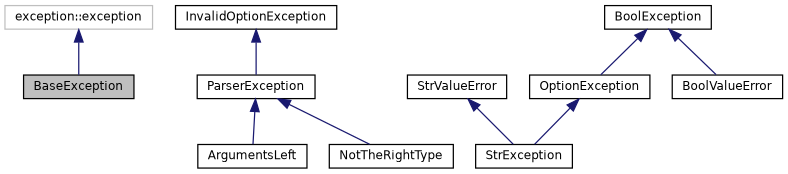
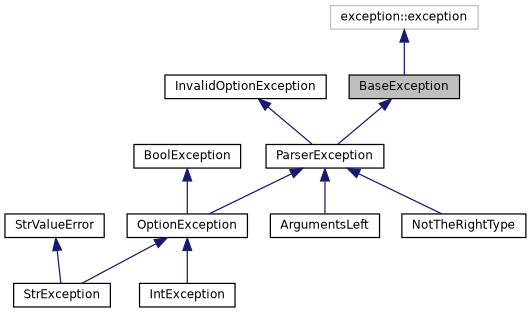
  digraph {
    node [color=black fillcolor=white fontname=Helvetica fontsize=10 shape=record style=filled]
    edge [color=midnightblue dir=back fontname=Helvetica fontsize=10 labelfontname=Helvetica labelfontsize=10 style=solid]
    n1 [fillcolor=grey75 fontcolor=black height=0.2 label=BaseException width=0.4]
    n2 [height=0.2 label=ParserException width=0.4]
    n3 [height=0.2 label=ArgumentsLeft width=0.4]
    n4 [height=0.2 label=NotTheRightType width=0.4]
    n5 [height=0.2 label=OptionException width=0.4]
    n6 [color=grey75 height=0.2 label="exception::exception" width=0.4]
    n7 [height=0.2 label=InvalidOptionException width=0.4]
+   n8 [height=0.2 label=IntException width=0.4]
    n9 [height=0.2 label=StrException width=0.4]
    n10 [height=0.2 label=BoolException width=0.4]
-   n11 [height=0.2 label=BoolValueError width=0.4]
    n12 [height=0.2 label=StrValueError width=0.4]
+   n1 -> n2
    n2 -> n3
    n2 -> n4
+   n2 -> n5
+   n5 -> n8
    n5 -> n9
    n6 -> n1
    n7 -> n2
    n10 -> n5
-   n10 -> n11
    n12 -> n9
  }
